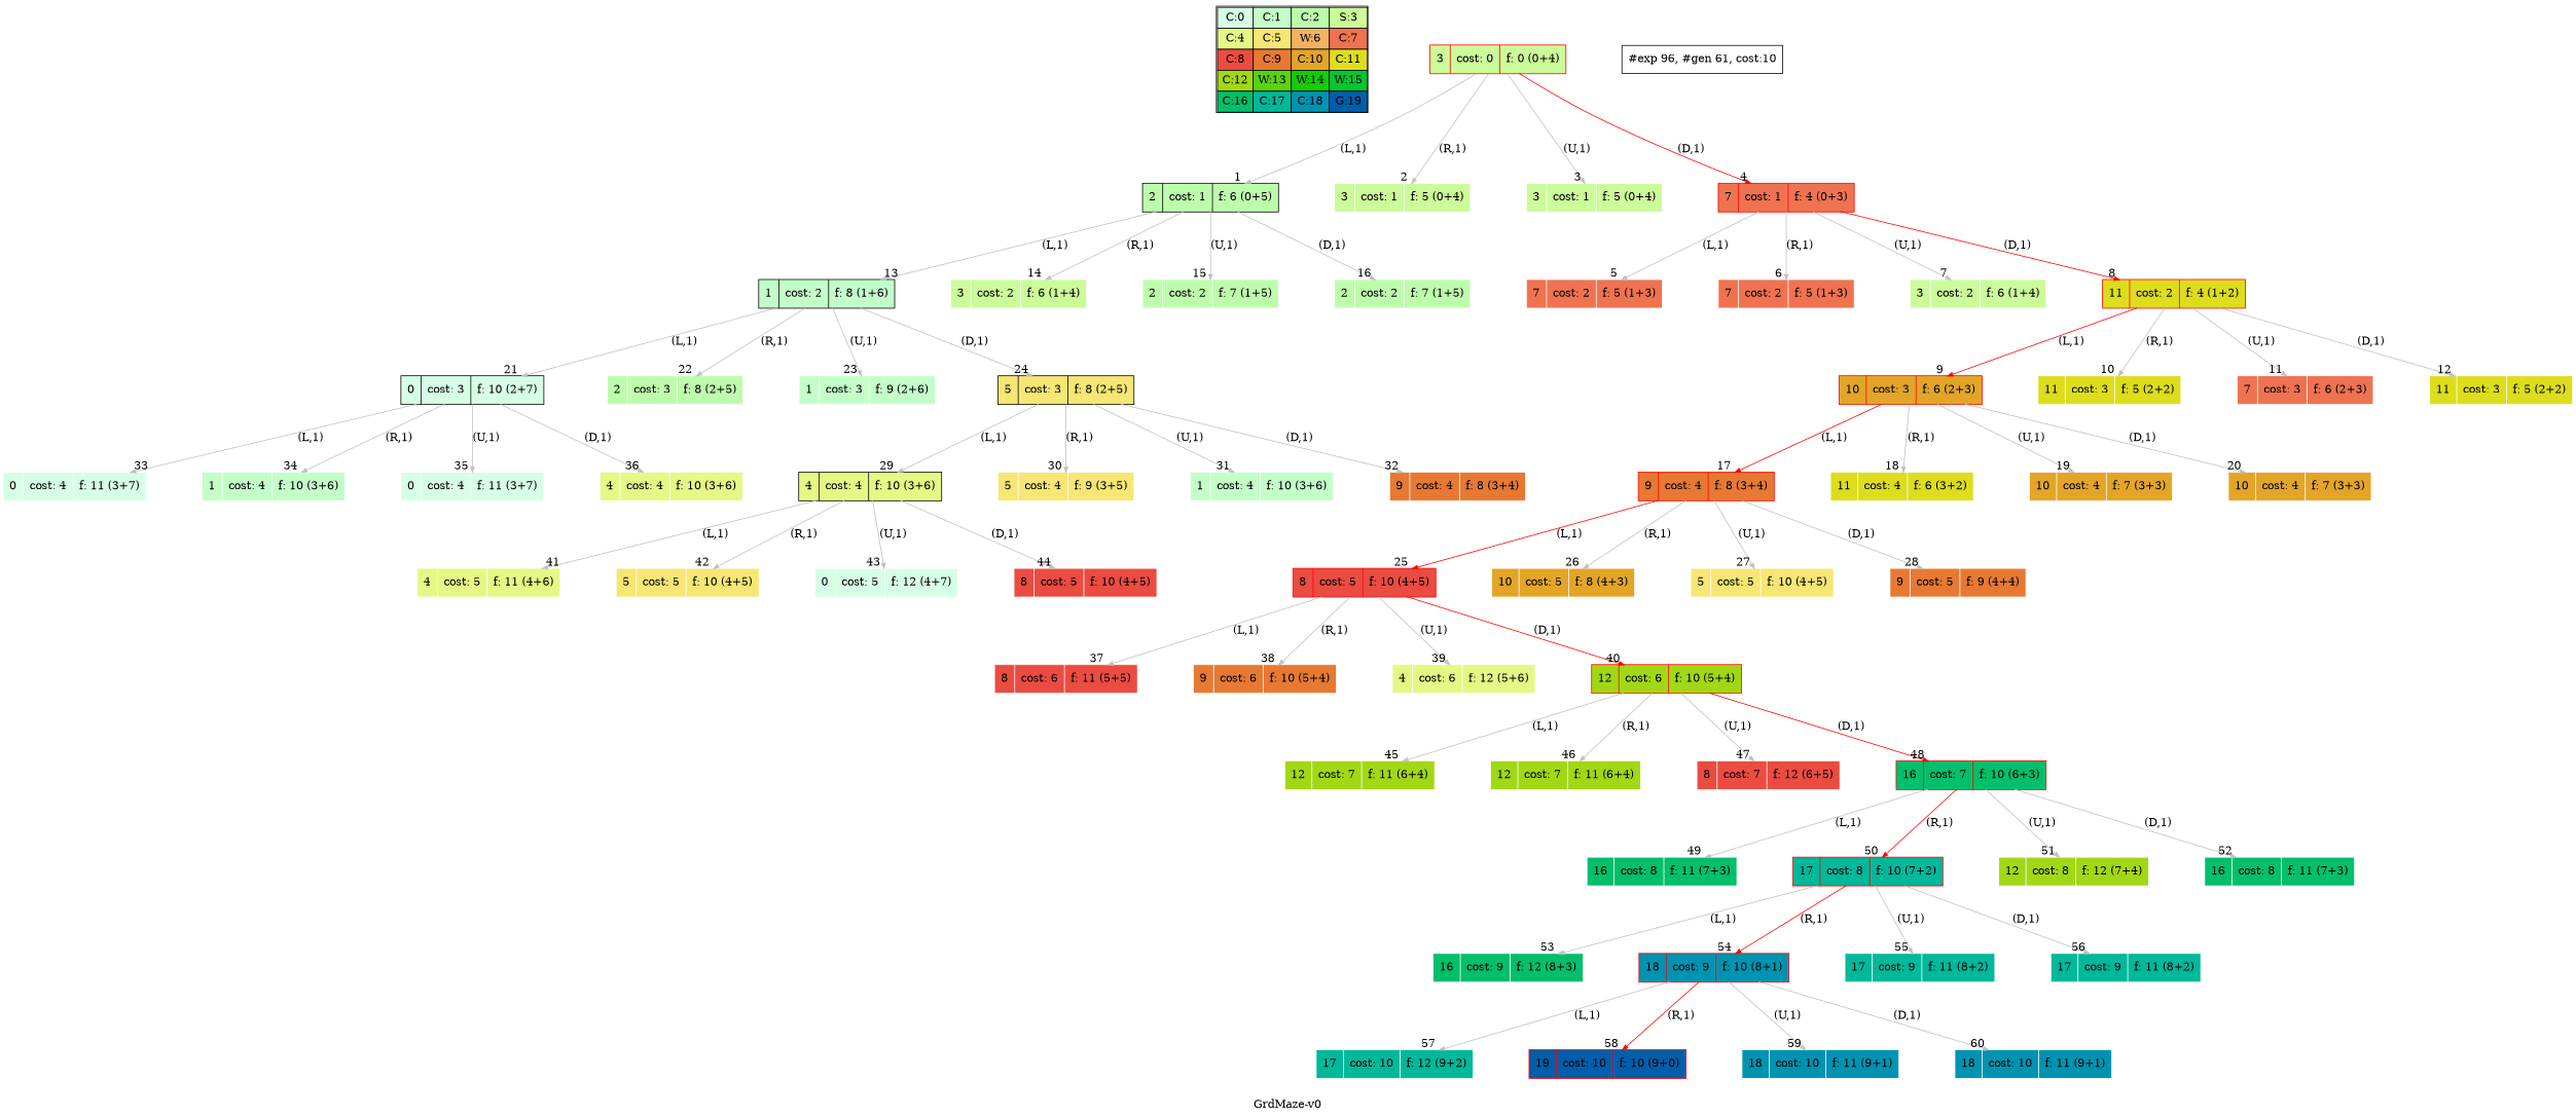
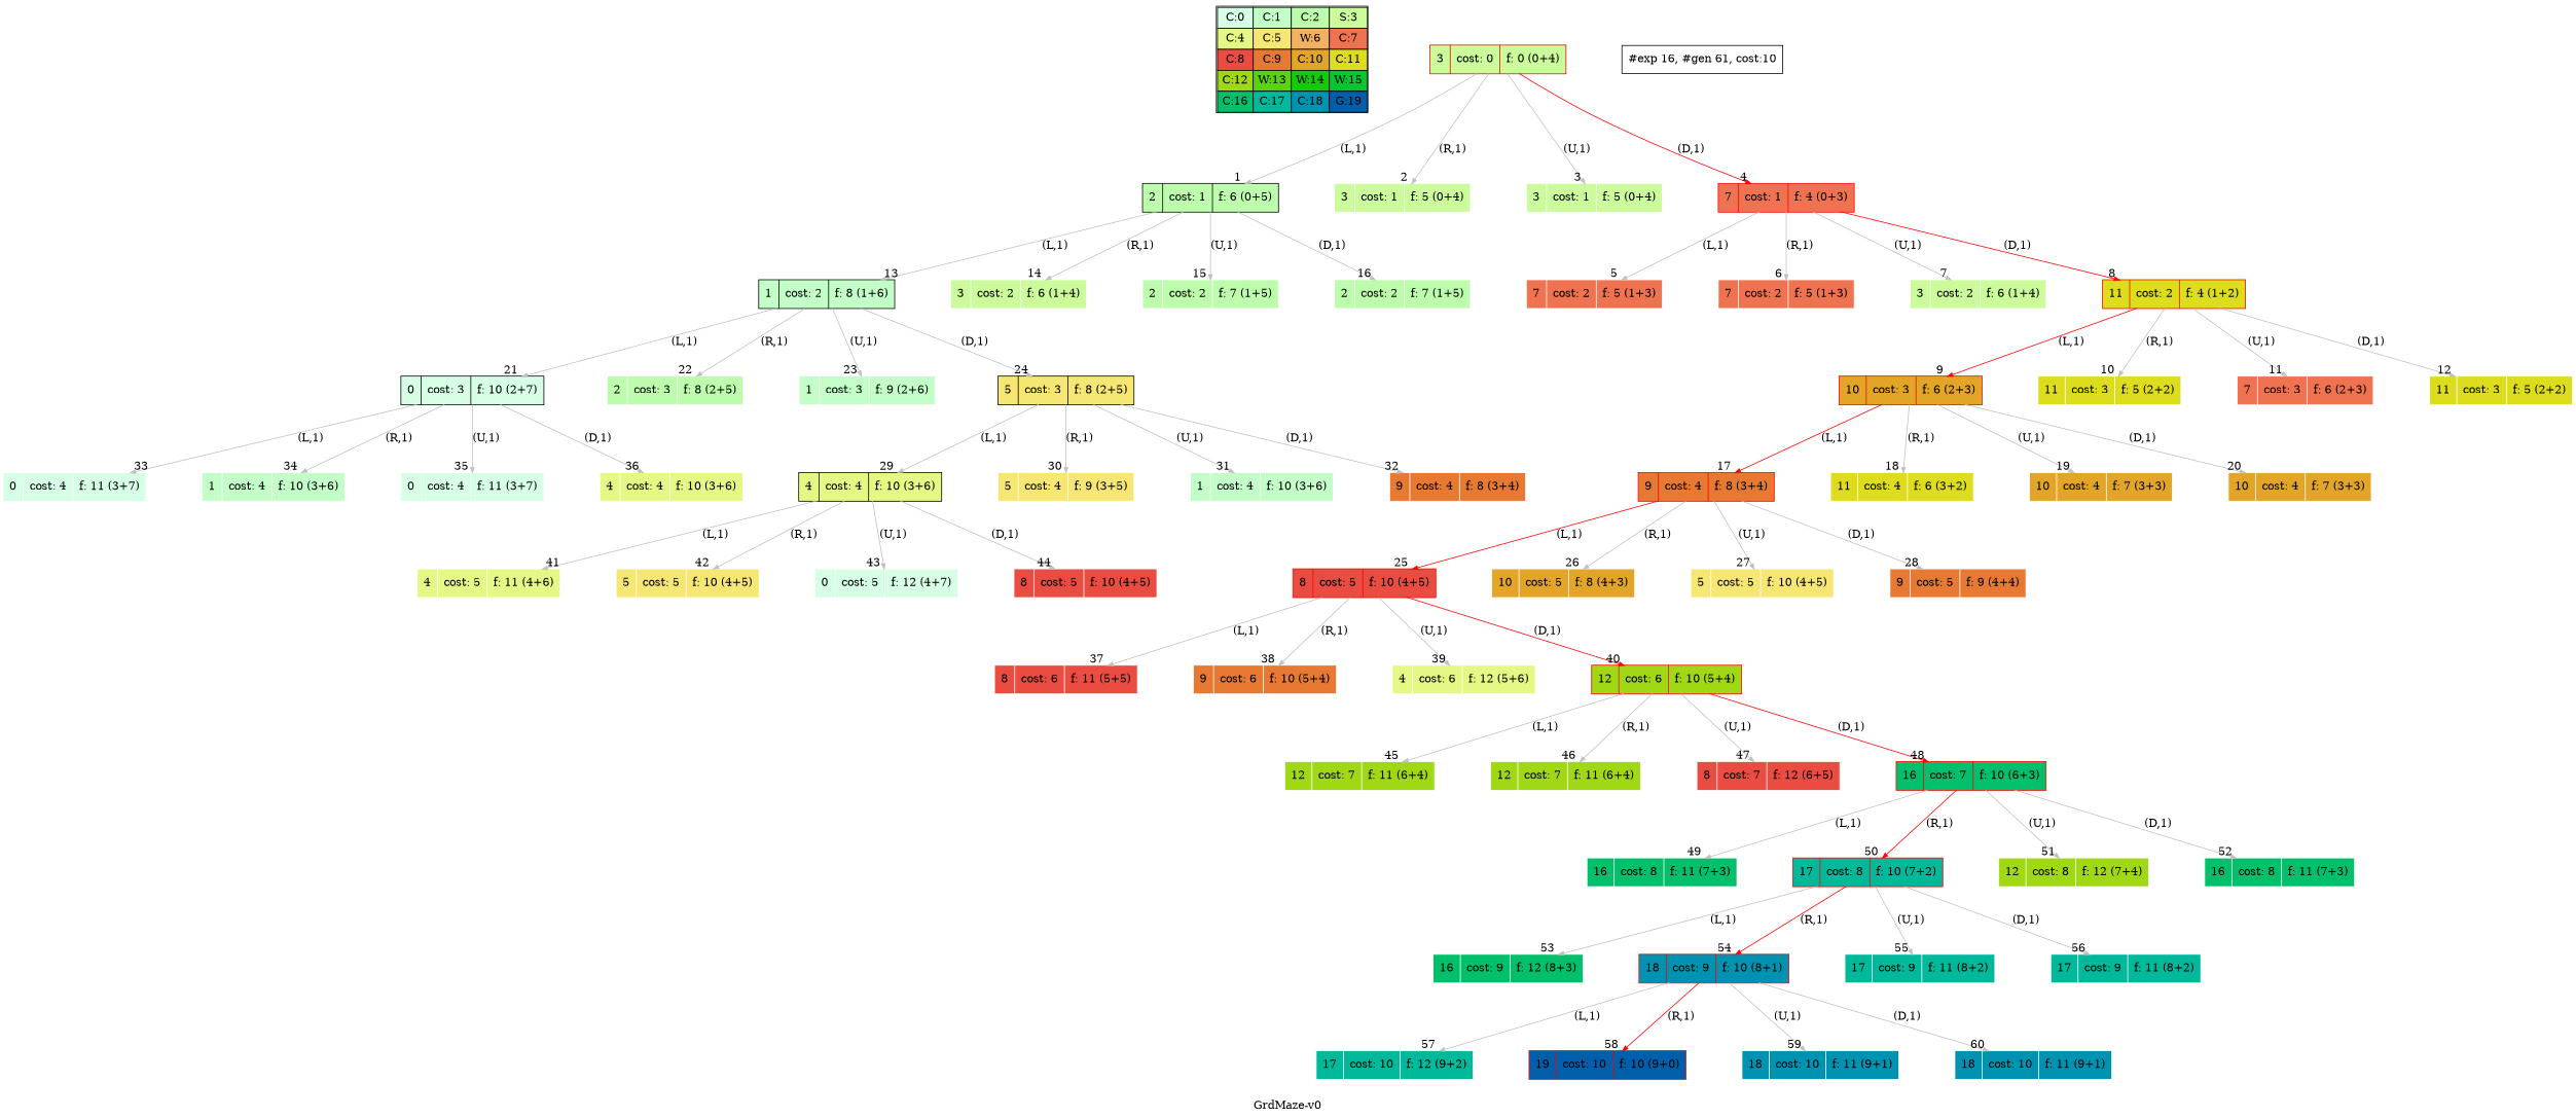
  digraph {
    label="GrdMaze-v0"
    nodesep=1
    ranksep=1
    node [shape=record color=white fillcolor="0.24901961 0.38410575 0.98063477 1.        " style=filled]
    edge [arrowsize=0.7 color=grey]
    n1 [label=<<table border="1" cellpadding="5" cellspacing="0" cellborder="1"><tr><td bgcolor="0.39803922 0.15947579 0.99679532 1.        ">C:0</td><td bgcolor="0.35098039 0.23194764 0.99315867 1.        ">C:1</td><td bgcolor="0.29607843 0.31486959 0.98720184 1.        ">C:2</td><td bgcolor="0.24901961 0.38410575 0.98063477 1.        ">S:3</td></tr><tr><td bgcolor="0.19411765 0.46220388 0.97128103 1.        ">C:4</td><td bgcolor="0.14705882 0.52643216 0.96182564 1.        ">C:5</td><td bgcolor="0.09215686 0.59770746 0.94913494 1.        ">W:6</td><td bgcolor="0.0372549  0.66454018 0.93467977 1.        ">C:7</td></tr><tr><td bgcolor="0.00980392 0.71791192 0.92090552 1.        ">C:8</td><td bgcolor="0.06470588 0.77520398 0.9032472  1.        ">C:9</td><td bgcolor="0.11176471 0.81974048 0.88677369 1.        ">C:10</td><td bgcolor="0.16666667 0.8660254  0.8660254  1.        ">C:11</td></tr><tr><td bgcolor="0.21372549 0.9005867  0.84695821 1.        ">C:12</td><td bgcolor="0.26862745 0.93467977 0.82325295 1.        ">W:13</td><td bgcolor="0.32352941 0.96182564 0.79801723 1.        ">W:14</td><td bgcolor="0.37058824 0.97940977 0.77520398 1.        ">W:15</td></tr><tr><td bgcolor="0.4254902  0.99315867 0.74725253 1.        ">C:16</td><td bgcolor="0.47254902 0.99907048 0.72218645 1.        ">C:17</td><td bgcolor="0.52745098 0.99907048 0.69169844 1.        ">C:18</td><td bgcolor="0.5745098  0.99315867 0.66454018 1.        ">G:19</td></tr></table>> shape=plaintext color="" fillcolor="" style=""]
    n2 [color=red label="<f0>3 |<f1> cost: 0 |<f2> f: 0 (0+4)"]
    n3 [color=black fillcolor="0.29607843 0.31486959 0.98720184 1.        " label="<f0>2 |<f1> cost: 1 |<f2> f: 6 (0+5)"]
    n4 [label="<f0>3 |<f1> cost: 1 |<f2> f: 5 (0+4)"]
    n5 [label="<f0>3 |<f1> cost: 1 |<f2> f: 5 (0+4)"]
    n6 [color=red fillcolor="0.0372549  0.66454018 0.93467977 1.        " label="<f0>7 |<f1> cost: 1 |<f2> f: 4 (0+3)"]
    n7 [color=black fillcolor="0.35098039 0.23194764 0.99315867 1.        " label="<f0>1 |<f1> cost: 2 |<f2> f: 8 (1+6)"]
    n8 [label="<f0>3 |<f1> cost: 2 |<f2> f: 6 (1+4)"]
    n9 [fillcolor="0.29607843 0.31486959 0.98720184 1.        " label="<f0>2 |<f1> cost: 2 |<f2> f: 7 (1+5)"]
    n10 [fillcolor="0.29607843 0.31486959 0.98720184 1.        " label="<f0>2 |<f1> cost: 2 |<f2> f: 7 (1+5)"]
    n11 [fillcolor="0.0372549  0.66454018 0.93467977 1.        " label="<f0>7 |<f1> cost: 2 |<f2> f: 5 (1+3)"]
    n12 [fillcolor="0.0372549  0.66454018 0.93467977 1.        " label="<f0>7 |<f1> cost: 2 |<f2> f: 5 (1+3)"]
    n13 [label="<f0>3 |<f1> cost: 2 |<f2> f: 6 (1+4)"]
    n14 [color=red fillcolor="0.16666667 0.8660254  0.8660254  1.        " label="<f0>11 |<f1> cost: 2 |<f2> f: 4 (1+2)"]
    n15 [color=red fillcolor="0.11176471 0.81974048 0.88677369 1.        " label="<f0>10 |<f1> cost: 3 |<f2> f: 6 (2+3)"]
    n16 [fillcolor="0.16666667 0.8660254  0.8660254  1.        " label="<f0>11 |<f1> cost: 3 |<f2> f: 5 (2+2)"]
    n17 [fillcolor="0.0372549  0.66454018 0.93467977 1.        " label="<f0>7 |<f1> cost: 3 |<f2> f: 6 (2+3)"]
    n18 [fillcolor="0.16666667 0.8660254  0.8660254  1.        " label="<f0>11 |<f1> cost: 3 |<f2> f: 5 (2+2)"]
    n19 [color=red fillcolor="0.06470588 0.77520398 0.9032472  1.        " label="<f0>9 |<f1> cost: 4 |<f2> f: 8 (3+4)"]
    n20 [fillcolor="0.16666667 0.8660254  0.8660254  1.        " label="<f0>11 |<f1> cost: 4 |<f2> f: 6 (3+2)"]
    n21 [fillcolor="0.11176471 0.81974048 0.88677369 1.        " label="<f0>10 |<f1> cost: 4 |<f2> f: 7 (3+3)"]
    n22 [fillcolor="0.11176471 0.81974048 0.88677369 1.        " label="<f0>10 |<f1> cost: 4 |<f2> f: 7 (3+3)"]
    n23 [color=black fillcolor="0.39803922 0.15947579 0.99679532 1.        " label="<f0>0 |<f1> cost: 3 |<f2> f: 10 (2+7)"]
    n24 [fillcolor="0.29607843 0.31486959 0.98720184 1.        " label="<f0>2 |<f1> cost: 3 |<f2> f: 8 (2+5)"]
    n25 [fillcolor="0.35098039 0.23194764 0.99315867 1.        " label="<f0>1 |<f1> cost: 3 |<f2> f: 9 (2+6)"]
    n26 [color=black fillcolor="0.14705882 0.52643216 0.96182564 1.        " label="<f0>5 |<f1> cost: 3 |<f2> f: 8 (2+5)"]
    n27 [color=red fillcolor="0.00980392 0.71791192 0.92090552 1.        " label="<f0>8 |<f1> cost: 5 |<f2> f: 10 (4+5)"]
    n28 [fillcolor="0.11176471 0.81974048 0.88677369 1.        " label="<f0>10 |<f1> cost: 5 |<f2> f: 8 (4+3)"]
    n29 [fillcolor="0.14705882 0.52643216 0.96182564 1.        " label="<f0>5 |<f1> cost: 5 |<f2> f: 10 (4+5)"]
    n30 [fillcolor="0.06470588 0.77520398 0.9032472  1.        " label="<f0>9 |<f1> cost: 5 |<f2> f: 9 (4+4)"]
    n31 [fillcolor="0.39803922 0.15947579 0.99679532 1.        " label="<f0>0 |<f1> cost: 4 |<f2> f: 11 (3+7)"]
    n32 [fillcolor="0.35098039 0.23194764 0.99315867 1.        " label="<f0>1 |<f1> cost: 4 |<f2> f: 10 (3+6)"]
    n33 [fillcolor="0.39803922 0.15947579 0.99679532 1.        " label="<f0>0 |<f1> cost: 4 |<f2> f: 11 (3+7)"]
    n34 [fillcolor="0.19411765 0.46220388 0.97128103 1.        " label="<f0>4 |<f1> cost: 4 |<f2> f: 10 (3+6)"]
    n35 [color=black fillcolor="0.19411765 0.46220388 0.97128103 1.        " label="<f0>4 |<f1> cost: 4 |<f2> f: 10 (3+6)"]
    n36 [fillcolor="0.14705882 0.52643216 0.96182564 1.        " label="<f0>5 |<f1> cost: 4 |<f2> f: 9 (3+5)"]
    n37 [fillcolor="0.35098039 0.23194764 0.99315867 1.        " label="<f0>1 |<f1> cost: 4 |<f2> f: 10 (3+6)"]
    n38 [fillcolor="0.06470588 0.77520398 0.9032472  1.        " label="<f0>9 |<f1> cost: 4 |<f2> f: 8 (3+4)"]
    n39 [fillcolor="0.00980392 0.71791192 0.92090552 1.        " label="<f0>8 |<f1> cost: 6 |<f2> f: 11 (5+5)"]
    n40 [fillcolor="0.06470588 0.77520398 0.9032472  1.        " label="<f0>9 |<f1> cost: 6 |<f2> f: 10 (5+4)"]
    n41 [fillcolor="0.19411765 0.46220388 0.97128103 1.        " label="<f0>4 |<f1> cost: 6 |<f2> f: 12 (5+6)"]
    n42 [color=red fillcolor="0.21372549 0.9005867  0.84695821 1.        " label="<f0>12 |<f1> cost: 6 |<f2> f: 10 (5+4)"]
    n43 [fillcolor="0.19411765 0.46220388 0.97128103 1.        " label="<f0>4 |<f1> cost: 5 |<f2> f: 11 (4+6)"]
    n44 [fillcolor="0.14705882 0.52643216 0.96182564 1.        " label="<f0>5 |<f1> cost: 5 |<f2> f: 10 (4+5)"]
    n45 [fillcolor="0.39803922 0.15947579 0.99679532 1.        " label="<f0>0 |<f1> cost: 5 |<f2> f: 12 (4+7)"]
    n46 [fillcolor="0.00980392 0.71791192 0.92090552 1.        " label="<f0>8 |<f1> cost: 5 |<f2> f: 10 (4+5)"]
    n47 [fillcolor="0.21372549 0.9005867  0.84695821 1.        " label="<f0>12 |<f1> cost: 7 |<f2> f: 11 (6+4)"]
    n48 [fillcolor="0.21372549 0.9005867  0.84695821 1.        " label="<f0>12 |<f1> cost: 7 |<f2> f: 11 (6+4)"]
    n49 [fillcolor="0.00980392 0.71791192 0.92090552 1.        " label="<f0>8 |<f1> cost: 7 |<f2> f: 12 (6+5)"]
    n50 [color=red fillcolor="0.4254902  0.99315867 0.74725253 1.        " label="<f0>16 |<f1> cost: 7 |<f2> f: 10 (6+3)"]
    n51 [fillcolor="0.4254902  0.99315867 0.74725253 1.        " label="<f0>16 |<f1> cost: 8 |<f2> f: 11 (7+3)"]
    n52 [color=red fillcolor="0.47254902 0.99907048 0.72218645 1.        " label="<f0>17 |<f1> cost: 8 |<f2> f: 10 (7+2)"]
    n53 [fillcolor="0.21372549 0.9005867  0.84695821 1.        " label="<f0>12 |<f1> cost: 8 |<f2> f: 12 (7+4)"]
    n54 [fillcolor="0.4254902  0.99315867 0.74725253 1.        " label="<f0>16 |<f1> cost: 8 |<f2> f: 11 (7+3)"]
    n55 [fillcolor="0.4254902  0.99315867 0.74725253 1.        " label="<f0>16 |<f1> cost: 9 |<f2> f: 12 (8+3)"]
    n56 [color=red fillcolor="0.52745098 0.99907048 0.69169844 1.        " label="<f0>18 |<f1> cost: 9 |<f2> f: 10 (8+1)"]
    n57 [fillcolor="0.47254902 0.99907048 0.72218645 1.        " label="<f0>17 |<f1> cost: 9 |<f2> f: 11 (8+2)"]
    n58 [fillcolor="0.47254902 0.99907048 0.72218645 1.        " label="<f0>17 |<f1> cost: 9 |<f2> f: 11 (8+2)"]
    n59 [fillcolor="0.47254902 0.99907048 0.72218645 1.        " label="<f0>17 |<f1> cost: 10 |<f2> f: 12 (9+2)"]
    n60 [color=red fillcolor="0.5745098  0.99315867 0.66454018 1.        " label="<f0>19 |<f1> cost: 10 |<f2> f: 10 (9+0)"]
    n61 [fillcolor="0.52745098 0.99907048 0.69169844 1.        " label="<f0>18 |<f1> cost: 10 |<f2> f: 11 (9+1)"]
    n62 [fillcolor="0.52745098 0.99907048 0.69169844 1.        " label="<f0>18 |<f1> cost: 10 |<f2> f: 11 (9+1)"]
-   "#exp 16, #gen 61, cost:10" [shape=box label="#exp 96, #gen 61, cost:10" color="" fillcolor="" style=""]
+   "#exp 16, #gen 61, cost:10" [shape=box color="" fillcolor="" style=""]
    subgraph sub_1 {
      label=Map
      n1
    }
    n2 -> n3 [headlabel=" 1 " label="(L,1)"]
    n2 -> n4 [headlabel=" 2 " label="(R,1)"]
    n2 -> n5 [headlabel=" 3 " label="(U,1)"]
    n2 -> n6 [color=red headlabel=" 4 " label="(D,1)"]
    n3 -> n7 [headlabel=" 13 " label="(L,1)"]
    n3 -> n8 [headlabel=" 14 " label="(R,1)"]
    n3 -> n9 [headlabel=" 15 " label="(U,1)"]
    n3 -> n10 [headlabel=" 16 " label="(D,1)"]
    n6 -> n11 [headlabel=" 5 " label="(L,1)"]
    n6 -> n12 [headlabel=" 6 " label="(R,1)"]
    n6 -> n13 [headlabel=" 7 " label="(U,1)"]
    n6 -> n14 [color=red headlabel=" 8 " label="(D,1)"]
    n7 -> n23 [headlabel=" 21 " label="(L,1)"]
    n7 -> n24 [headlabel=" 22 " label="(R,1)"]
    n7 -> n25 [headlabel=" 23 " label="(U,1)"]
    n7 -> n26 [headlabel=" 24 " label="(D,1)"]
    n14 -> n15 [color=red headlabel=" 9 " label="(L,1)"]
    n14 -> n16 [headlabel=" 10 " label="(R,1)"]
    n14 -> n17 [headlabel=" 11 " label="(U,1)"]
    n14 -> n18 [headlabel=" 12 " label="(D,1)"]
    n15 -> n19 [color=red headlabel=" 17 " label="(L,1)"]
    n15 -> n20 [headlabel=" 18 " label="(R,1)"]
    n15 -> n21 [headlabel=" 19 " label="(U,1)"]
    n15 -> n22 [headlabel=" 20 " label="(D,1)"]
    n19 -> n27 [color=red headlabel=" 25 " label="(L,1)"]
    n19 -> n28 [headlabel=" 26 " label="(R,1)"]
    n19 -> n29 [headlabel=" 27 " label="(U,1)"]
    n19 -> n30 [headlabel=" 28 " label="(D,1)"]
    n23 -> n31 [headlabel=" 33 " label="(L,1)"]
    n23 -> n32 [headlabel=" 34 " label="(R,1)"]
    n23 -> n33 [headlabel=" 35 " label="(U,1)"]
    n23 -> n34 [headlabel=" 36 " label="(D,1)"]
    n26 -> n35 [headlabel=" 29 " label="(L,1)"]
    n26 -> n36 [headlabel=" 30 " label="(R,1)"]
    n26 -> n37 [headlabel=" 31 " label="(U,1)"]
    n26 -> n38 [headlabel=" 32 " label="(D,1)"]
    n27 -> n39 [headlabel=" 37 " label="(L,1)"]
    n27 -> n40 [headlabel=" 38 " label="(R,1)"]
    n27 -> n41 [headlabel=" 39 " label="(U,1)"]
    n27 -> n42 [color=red headlabel=" 40 " label="(D,1)"]
    n35 -> n43 [headlabel=" 41 " label="(L,1)"]
    n35 -> n44 [headlabel=" 42 " label="(R,1)"]
    n35 -> n45 [headlabel=" 43 " label="(U,1)"]
    n35 -> n46 [headlabel=" 44 " label="(D,1)"]
    n42 -> n47 [headlabel=" 45 " label="(L,1)"]
    n42 -> n48 [headlabel=" 46 " label="(R,1)"]
    n42 -> n49 [headlabel=" 47 " label="(U,1)"]
    n42 -> n50 [color=red headlabel=" 48 " label="(D,1)"]
    n50 -> n51 [headlabel=" 49 " label="(L,1)"]
    n50 -> n52 [color=red headlabel=" 50 " label="(R,1)"]
    n50 -> n53 [headlabel=" 51 " label="(U,1)"]
    n50 -> n54 [headlabel=" 52 " label="(D,1)"]
    n52 -> n55 [headlabel=" 53 " label="(L,1)"]
    n52 -> n56 [color=red headlabel=" 54 " label="(R,1)"]
    n52 -> n57 [headlabel=" 55 " label="(U,1)"]
    n52 -> n58 [headlabel=" 56 " label="(D,1)"]
    n56 -> n59 [headlabel=" 57 " label="(L,1)"]
    n56 -> n60 [color=red headlabel=" 58 " label="(R,1)"]
    n56 -> n61 [headlabel=" 59 " label="(U,1)"]
    n56 -> n62 [headlabel=" 60 " label="(D,1)"]
  }
